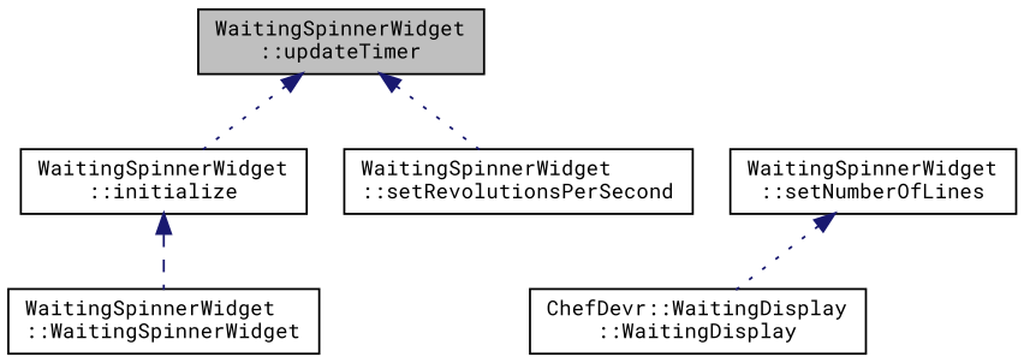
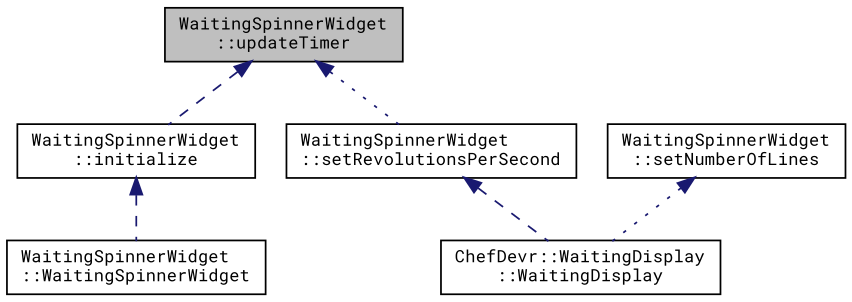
  digraph {
    fontname="Roboto Mono"
    rankdir=TB
    node [color=black fillcolor=white fontname="Roboto Mono" fontsize=10 shape=record style=filled]
    edge [color=midnightblue dir=back fontname="Roboto Mono" fontsize=10 labelfontname=FreeSans labelfontsize=10 style=dotted]
    n1 [fillcolor=grey75 fontcolor=black height=0.2 label="WaitingSpinnerWidget\l::updateTimer" width=0.4]
    n2 [height=0.2 label="WaitingSpinnerWidget\l::initialize" width=0.4]
    n3 [height=0.2 label="WaitingSpinnerWidget\l::setRevolutionsPerSecond" width=0.4]
    n4 [height=0.2 label="WaitingSpinnerWidget\l::WaitingSpinnerWidget" width=0.4]
    n5 [height=0.2 label="WaitingSpinnerWidget\l::setNumberOfLines" width=0.4]
    n6 [height=0.2 label="ChefDevr::WaitingDisplay\l::WaitingDisplay" width=0.4]
-   n1 -> n2
+   n1 -> n2 [style=dashed]
    n1 -> n3
    n2 -> n4 [style=dashed]
+   n3 -> n6 [style=dashed]
    n5 -> n6
  }
